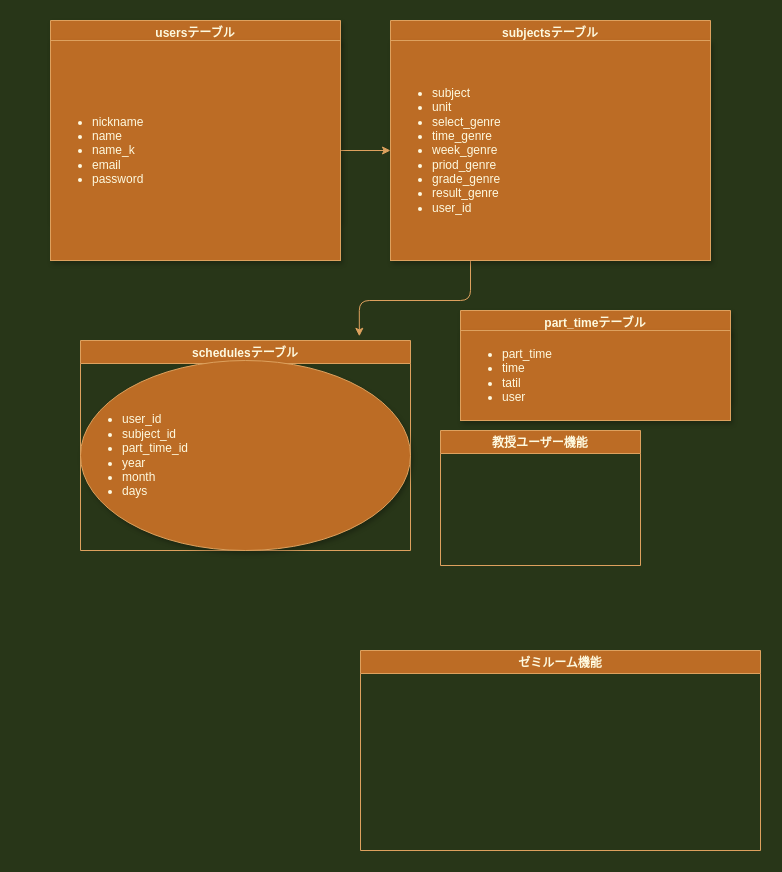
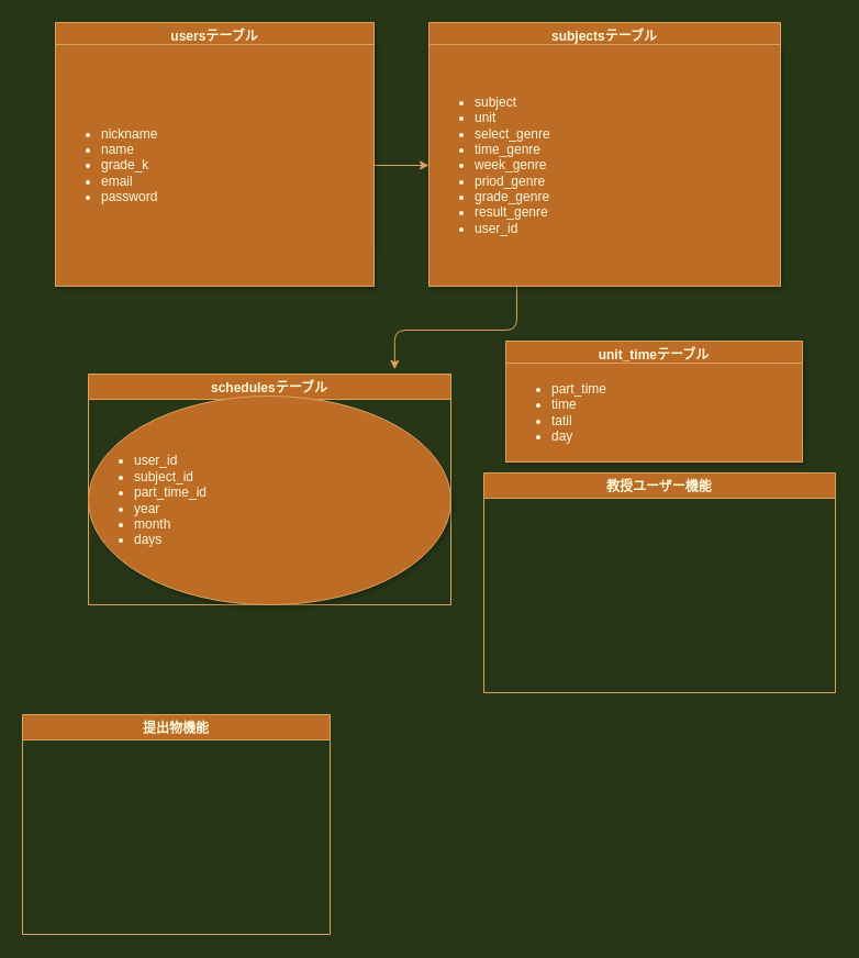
  <mxCell id="0" />
  <mxCell id="1" parent="0" />
  <mxCell id="2" value="usersテーブル" style="swimlane;fillColor=#BC6C25;strokeColor=#DDA15E;fontColor=#FEFAE0;shadow=1;" vertex="1" parent="1"><mxGeometry x="50" y="20" width="290" height="200" as="geometry" /></mxCell>
  <mxCell id="3" value="subjectsテーブル" style="swimlane;startSize=23;fillColor=#BC6C25;strokeColor=#DDA15E;fontColor=#FEFAE0;" vertex="1" parent="1"><mxGeometry x="390" y="20" width="320" height="240" as="geometry" /></mxCell>
  <mxCell id="4" value="schedulesテーブル" style="swimlane;fillColor=#BC6C25;strokeColor=#DDA15E;fontColor=#FEFAE0;" vertex="1" parent="1"><mxGeometry x="80" y="340" width="330" height="210" as="geometry" /></mxCell>
  <mxCell id="5" value="&lt;ul&gt;&lt;li&gt;user_id&lt;/li&gt;&lt;li&gt;subject_id&lt;/li&gt;&lt;li&gt;part_time_id&lt;/li&gt;&lt;li&gt;year&lt;/li&gt;&lt;li&gt;month&lt;/li&gt;&lt;li&gt;days&lt;/li&gt;&lt;/ul&gt;" style="ellipse;whiteSpace=wrap;html=1;shadow=1;sketch=0;strokeColor=#DDA15E;fillColor=#BC6C25;fontColor=#FEFAE0;align=left;" vertex="1" parent="4"><mxGeometry y="20" width="330" height="190" as="geometry" /></mxCell>
- <mxCell id="6" value="教授ユーザー機能" style="swimlane;fillColor=#BC6C25;strokeColor=#DDA15E;fontColor=#FEFAE0;" vertex="1" parent="1"><mxGeometry x="440" y="430" width="200" height="135" as="geometry" /></mxCell>
- <mxCell id="8" value="ゼミルーム機能" style="swimlane;fillColor=#BC6C25;strokeColor=#DDA15E;fontColor=#FEFAE0;" vertex="1" parent="1"><mxGeometry x="360" y="650" width="400" height="200" as="geometry" /></mxCell>
+ <mxCell id="6" value="教授ユーザー機能" style="swimlane;fillColor=#BC6C25;strokeColor=#DDA15E;fontColor=#FEFAE0;" vertex="1" parent="1"><mxGeometry x="440" y="430" width="320" height="200" as="geometry" /></mxCell>
+ <mxCell id="7" value="提出物機能" style="swimlane;fillColor=#BC6C25;strokeColor=#DDA15E;fontColor=#FEFAE0;" vertex="1" parent="1"><mxGeometry x="20" y="650" width="280" height="200" as="geometry" /></mxCell>
  <mxCell id="9" style="edgeStyle=orthogonalEdgeStyle;curved=0;rounded=1;sketch=0;orthogonalLoop=1;jettySize=auto;html=1;exitX=1;exitY=0.5;exitDx=0;exitDy=0;strokeColor=#DDA15E;fillColor=#BC6C25;fontColor=#FEFAE0;entryX=0;entryY=0.5;entryDx=0;entryDy=0;" edge="1" parent="1" source="10" target="12"><mxGeometry relative="1" as="geometry"><mxPoint x="380" y="150" as="targetPoint" /></mxGeometry></mxCell>
- <mxCell id="10" value="&lt;ul&gt;&lt;li&gt;nickname&lt;/li&gt;&lt;li&gt;name&lt;/li&gt;&lt;li&gt;name_k&lt;/li&gt;&lt;li&gt;email&lt;/li&gt;&lt;li&gt;password&lt;/li&gt;&lt;/ul&gt;" style="whiteSpace=wrap;html=1;rounded=0;shadow=1;sketch=0;strokeColor=#DDA15E;fillColor=#BC6C25;fontColor=#FEFAE0;align=left;" vertex="1" parent="1"><mxGeometry x="50" y="40" width="290" height="220" as="geometry" /></mxCell>
+ <mxCell id="10" value="&lt;ul&gt;&lt;li&gt;nickname&lt;/li&gt;&lt;li&gt;name&lt;/li&gt;&lt;li&gt;grade_k&lt;/li&gt;&lt;li&gt;email&lt;/li&gt;&lt;li&gt;password&lt;/li&gt;&lt;/ul&gt;" style="whiteSpace=wrap;html=1;rounded=0;shadow=1;sketch=0;strokeColor=#DDA15E;fillColor=#BC6C25;fontColor=#FEFAE0;align=left;" vertex="1" parent="1"><mxGeometry x="50" y="40" width="290" height="220" as="geometry" /></mxCell>
  <mxCell id="11" style="edgeStyle=orthogonalEdgeStyle;curved=0;rounded=1;sketch=0;orthogonalLoop=1;jettySize=auto;html=1;exitX=0.25;exitY=1;exitDx=0;exitDy=0;entryX=0.845;entryY=-0.02;entryDx=0;entryDy=0;entryPerimeter=0;strokeColor=#DDA15E;fillColor=#BC6C25;fontColor=#FEFAE0;" edge="1" parent="1" source="12" target="4"><mxGeometry relative="1" as="geometry" /></mxCell>
  <mxCell id="12" value="&lt;ul&gt;&lt;li&gt;subject&lt;/li&gt;&lt;li&gt;unit&lt;/li&gt;&lt;li&gt;select_genre&lt;/li&gt;&lt;li&gt;time_genre&lt;/li&gt;&lt;li&gt;week_genre&lt;/li&gt;&lt;li&gt;priod_genre&lt;/li&gt;&lt;li&gt;grade_genre&lt;/li&gt;&lt;li&gt;result_genre&lt;/li&gt;&lt;li&gt;user_id&lt;/li&gt;&lt;/ul&gt;" style="whiteSpace=wrap;html=1;rounded=0;shadow=1;sketch=0;strokeColor=#DDA15E;fillColor=#BC6C25;fontColor=#FEFAE0;align=left;" vertex="1" parent="1"><mxGeometry x="390" y="40" width="320" height="220" as="geometry" /></mxCell>
- <mxCell id="13" value="part_timeテーブル" style="swimlane;rounded=0;shadow=1;sketch=0;strokeColor=#DDA15E;fillColor=#BC6C25;fontColor=#FEFAE0;" vertex="1" parent="1"><mxGeometry x="460" y="310" width="270" height="90" as="geometry" /></mxCell>
- <mxCell id="14" value="&lt;ul&gt;&lt;li&gt;part_time&lt;/li&gt;&lt;li&gt;time&lt;/li&gt;&lt;li&gt;tatil&lt;/li&gt;&lt;li&gt;user&lt;/li&gt;&lt;/ul&gt;" style="whiteSpace=wrap;html=1;rounded=0;shadow=1;sketch=0;strokeColor=#DDA15E;fillColor=#BC6C25;fontColor=#FEFAE0;align=left;" vertex="1" parent="1"><mxGeometry x="460" y="330" width="270" height="90" as="geometry" /></mxCell>
+ <mxCell id="13" value="unit_timeテーブル" style="swimlane;rounded=0;shadow=1;sketch=0;strokeColor=#DDA15E;fillColor=#BC6C25;fontColor=#FEFAE0;" vertex="1" parent="1"><mxGeometry x="460" y="310" width="270" height="90" as="geometry" /></mxCell>
+ <mxCell id="14" value="&lt;ul&gt;&lt;li&gt;part_time&lt;/li&gt;&lt;li&gt;time&lt;/li&gt;&lt;li&gt;tatil&lt;/li&gt;&lt;li&gt;day&lt;/li&gt;&lt;/ul&gt;" style="whiteSpace=wrap;html=1;rounded=0;shadow=1;sketch=0;strokeColor=#DDA15E;fillColor=#BC6C25;fontColor=#FEFAE0;align=left;" vertex="1" parent="1"><mxGeometry x="460" y="330" width="270" height="90" as="geometry" /></mxCell>
